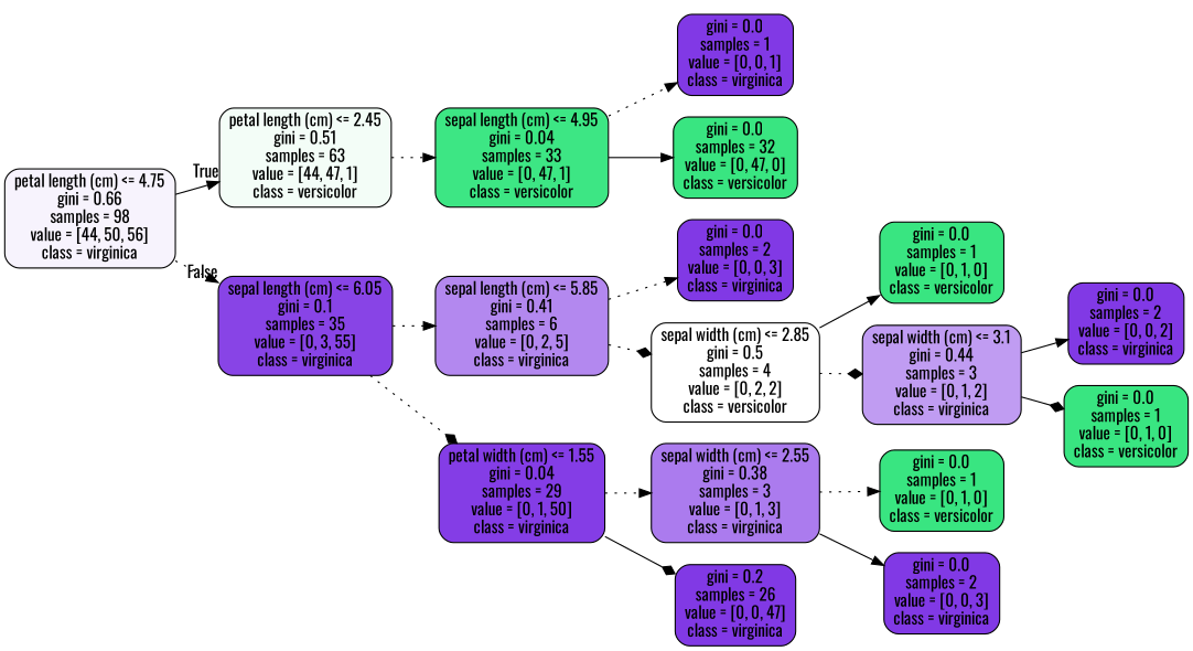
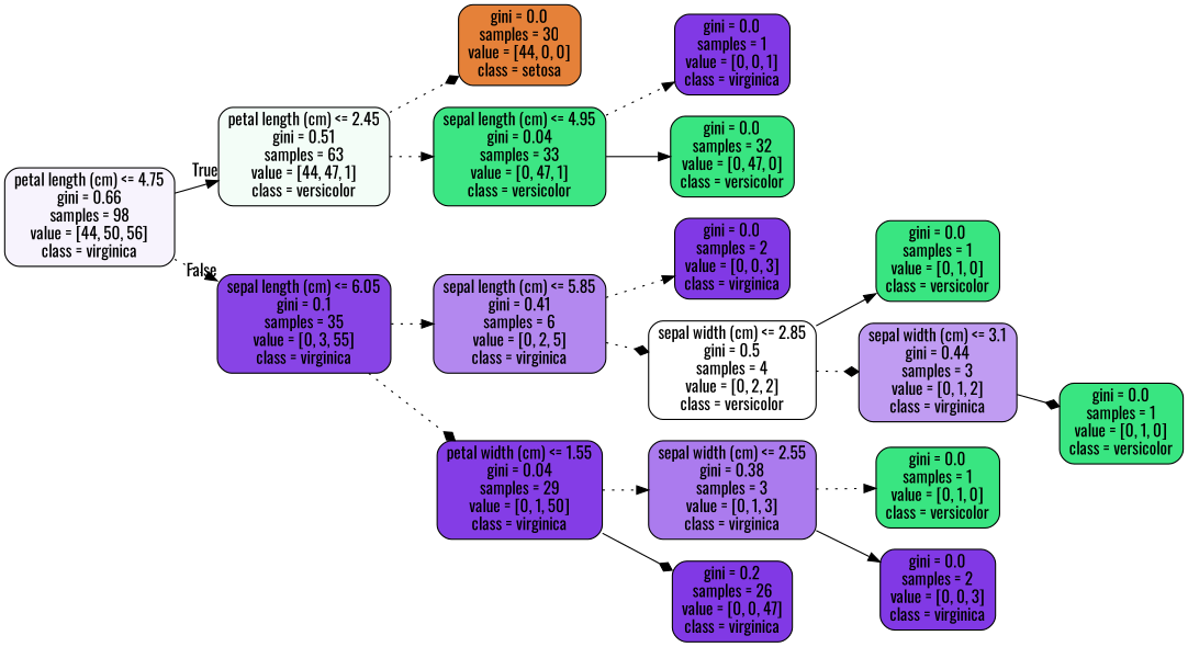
  digraph {
    fontname=Oswald
    rankdir=LR
    node [color=black fillcolor="#8139e5" fontname=Oswald shape=box style="filled, rounded"]
    edge [arrowhead=normal fontname=Oswald style=dotted]
    n1 [fillcolor="#f7f3fd" label="petal length (cm) <= 4.75\ngini = 0.66\nsamples = 98\nvalue = [44, 50, 56]\nclass = virginica"]
    n2 [fillcolor="#f3fdf7" label="petal length (cm) <= 2.45\ngini = 0.51\nsamples = 63\nvalue = [44, 47, 1]\nclass = versicolor"]
    n3 [fillcolor="#8844e6" label="sepal length (cm) <= 6.05\ngini = 0.1\nsamples = 35\nvalue = [0, 3, 55]\nclass = virginica"]
+   n4 [fillcolor="#e58139" label="gini = 0.0\nsamples = 30\nvalue = [44, 0, 0]\nclass = setosa"]
    n5 [fillcolor="#3de684" label="sepal length (cm) <= 4.95\ngini = 0.04\nsamples = 33\nvalue = [0, 47, 1]\nclass = versicolor"]
    n6 [fillcolor="#b388ef" label="sepal length (cm) <= 5.85\ngini = 0.41\nsamples = 6\nvalue = [0, 2, 5]\nclass = virginica"]
    n7 [fillcolor="#843de6" label="petal width (cm) <= 1.55\ngini = 0.04\nsamples = 29\nvalue = [0, 1, 50]\nclass = virginica"]
    n8 [label="gini = 0.0\nsamples = 1\nvalue = [0, 0, 1]\nclass = virginica"]
    n9 [fillcolor="#39e581" label="gini = 0.0\nsamples = 32\nvalue = [0, 47, 0]\nclass = versicolor"]
    n10 [label="gini = 0.0\nsamples = 2\nvalue = [0, 0, 3]\nclass = virginica"]
    n11 [fillcolor="#ffffff" label="sepal width (cm) <= 2.85\ngini = 0.5\nsamples = 4\nvalue = [0, 2, 2]\nclass = versicolor"]
    n12 [fillcolor="#ab7bee" label="sepal width (cm) <= 2.55\ngini = 0.38\nsamples = 3\nvalue = [0, 1, 3]\nclass = virginica"]
    n13 [label="gini = 0.2\nsamples = 26\nvalue = [0, 0, 47]\nclass = virginica"]
    n14 [fillcolor="#39e581" label="gini = 0.0\nsamples = 1\nvalue = [0, 1, 0]\nclass = versicolor"]
    n15 [fillcolor="#c09cf2" label="sepal width (cm) <= 3.1\ngini = 0.44\nsamples = 3\nvalue = [0, 1, 2]\nclass = virginica"]
-   n16 [label="gini = 0.0\nsamples = 2\nvalue = [0, 0, 2]\nclass = virginica"]
    n17 [fillcolor="#39e581" label="gini = 0.0\nsamples = 1\nvalue = [0, 1, 0]\nclass = versicolor"]
    n18 [fillcolor="#39e581" label="gini = 0.0\nsamples = 1\nvalue = [0, 1, 0]\nclass = versicolor"]
    n19 [label="gini = 0.0\nsamples = 2\nvalue = [0, 0, 3]\nclass = virginica"]
    n1 -> n2 [headlabel=True labelangle=45 labeldistance=2.5 style=solid]
    n1 -> n3 [headlabel=False labelangle=-45 labeldistance=2.5]
+   n2 -> n4 [arrowhead=diamond]
    n2 -> n5
    n3 -> n6
    n3 -> n7 [arrowhead=diamond]
    n5 -> n8
    n5 -> n9 [style=solid]
    n6 -> n10
    n6 -> n11 [arrowhead=diamond]
    n7 -> n12
    n7 -> n13 [arrowhead=diamond style=solid]
    n11 -> n14 [style=solid]
    n11 -> n15 [arrowhead=diamond]
    n12 -> n18
    n12 -> n19 [style=solid]
-   n15 -> n16 [style=solid]
    n15 -> n17 [arrowhead=diamond style=solid]
  }
